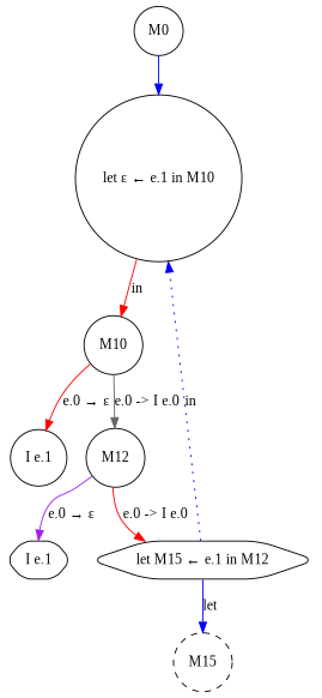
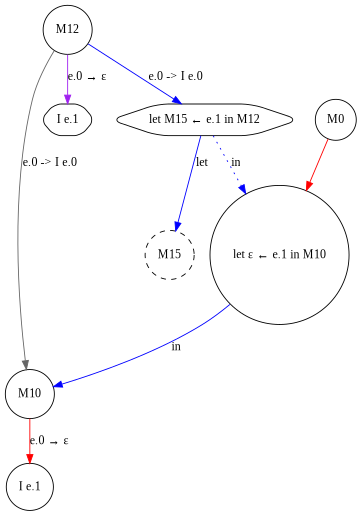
  digraph {
    fontname="Liberation Serif"
    node [fontname="Liberation Serif" shape=circle style=rounded]
    edge [color=blue fontname="Liberation Serif"]
    n1 [label="let ε ← e.1 in M10"]
    M10
    M0
    n4 [label="I e.1"]
    M12
    n6 [label="I e.1" shape=hexagon]
    n7 [label="let M15 ← e.1 in M12" shape=hexagon]
    M15 [style="rounded,dashed"]
-   n1 -> M10 [color=red label=in]
+   n1 -> M10 [label=in]
    M10 -> n4 [color=red label="e.0 → ε"]
-   M10 -> M12 [color=gray40 label="e.0 -> I e.0"]
-   M0 -> n1
+   M12 -> M10 [color=gray40 label="e.0 -> I e.0"]
+   M0 -> n1 [color=red]
    M12 -> n6 [color=purple label="e.0 → ε"]
-   M12 -> n7 [color=red label="e.0 -> I e.0"]
+   M12 -> n7 [label="e.0 -> I e.0"]
    n7 -> n1 [label=in style=dotted]
    n7 -> M15 [label=let]
  }
